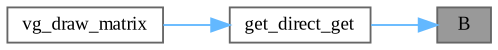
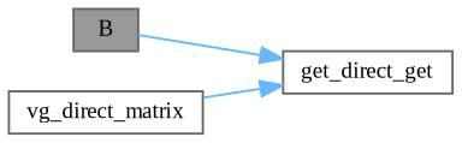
  digraph {
    fontname="Liberation Serif"
    rankdir=RL
    node [color=grey40 fillcolor=white fontname="Liberation Serif" fontsize=10 shape=box style=filled]
    edge [color=steelblue1 dir=back fontname="Liberation Serif" fontsize=10 labelfontname=Helvetica labelfontsize=10 style=solid]
    n1 [color=gray40 fillcolor=grey60 fontcolor=black height=0.2 label=B width=0.4]
    n2 [height=0.2 label=get_direct_get width=0.4]
-   n3 [height=0.2 label=vg_draw_matrix width=0.4]
-   n1 -> n2
+   n3 [height=0.2 label=vg_direct_matrix width=0.4]
+   n2 -> n1
    n2 -> n3
  }
